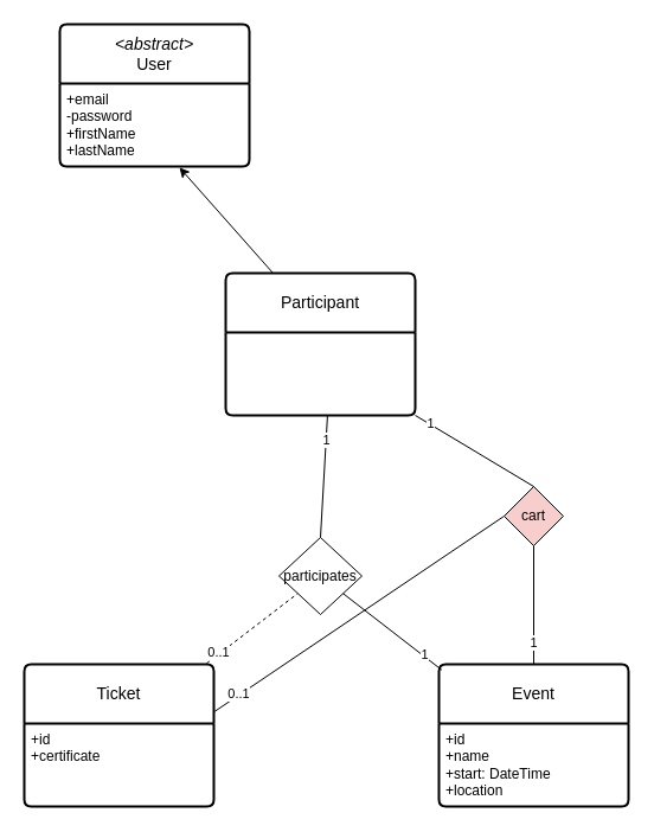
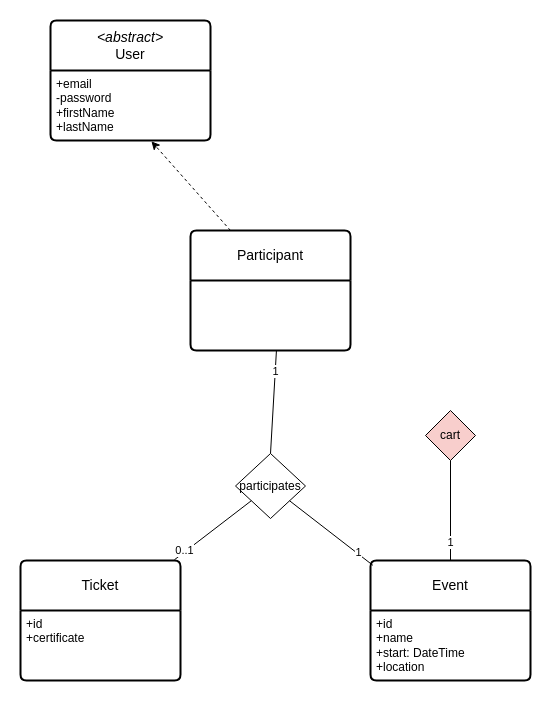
  <mxCell id="0" />
  <mxCell id="1" parent="0" />
  <mxCell id="2" value="&lt;i&gt;&amp;lt;abstract&amp;gt;&lt;/i&gt;&lt;br&gt;User" style="swimlane;childLayout=stackLayout;horizontal=1;startSize=50;horizontalStack=0;rounded=1;fontSize=14;fontStyle=0;strokeWidth=2;resizeParent=0;resizeLast=1;shadow=0;dashed=0;align=center;arcSize=4;whiteSpace=wrap;html=1;" vertex="1" parent="1"><mxGeometry x="50" y="20" width="160" height="120" as="geometry" /></mxCell>
  <mxCell id="3" value="+email&lt;br&gt;-password&lt;br&gt;+firstName&lt;br&gt;+lastName" style="align=left;strokeColor=none;fillColor=none;spacingLeft=4;fontSize=12;verticalAlign=top;resizable=0;rotatable=0;part=1;html=1;" vertex="1" parent="2"><mxGeometry y="50" width="160" height="70" as="geometry" /></mxCell>
  <mxCell id="4" value="Participant" style="swimlane;childLayout=stackLayout;horizontal=1;startSize=50;horizontalStack=0;rounded=1;fontSize=14;fontStyle=0;strokeWidth=2;resizeParent=0;resizeLast=1;shadow=0;dashed=0;align=center;arcSize=4;whiteSpace=wrap;html=1;" vertex="1" parent="1"><mxGeometry x="190" y="230" width="160" height="120" as="geometry" /></mxCell>
- <mxCell id="5" value="" style="endArrow=classic;html=1;rounded=0;entryX=0.631;entryY=1.012;entryDx=0;entryDy=0;entryPerimeter=0;exitX=0.25;exitY=0;exitDx=0;exitDy=0;" edge="1" parent="1" source="4" target="3"><mxGeometry width="50" height="50" relative="1" as="geometry"><mxPoint x="210" y="300" as="sourcePoint" /><mxPoint x="260" y="250" as="targetPoint" /></mxGeometry></mxCell>
+ <mxCell id="5" value="" style="endArrow=classic;html=1;rounded=0;entryX=0.631;entryY=1.012;entryDx=0;entryDy=0;entryPerimeter=0;exitX=0.25;exitY=0;exitDx=0;exitDy=0;dashed=1;" edge="1" parent="1" source="4" target="3"><mxGeometry width="50" height="50" relative="1" as="geometry"><mxPoint x="210" y="300" as="sourcePoint" /><mxPoint x="260" y="250" as="targetPoint" /></mxGeometry></mxCell>
  <mxCell id="6" value="Ticket" style="swimlane;childLayout=stackLayout;horizontal=1;startSize=50;horizontalStack=0;rounded=1;fontSize=14;fontStyle=0;strokeWidth=2;resizeParent=0;resizeLast=1;shadow=0;dashed=0;align=center;arcSize=4;whiteSpace=wrap;html=1;" vertex="1" parent="1"><mxGeometry x="20" y="560" width="160" height="120" as="geometry" /></mxCell>
  <mxCell id="7" value="+id&lt;br&gt;+certificate" style="align=left;strokeColor=none;fillColor=none;spacingLeft=4;fontSize=12;verticalAlign=top;resizable=0;rotatable=0;part=1;html=1;" vertex="1" parent="6"><mxGeometry y="50" width="160" height="70" as="geometry" /></mxCell>
  <mxCell id="8" value="Event" style="swimlane;childLayout=stackLayout;horizontal=1;startSize=50;horizontalStack=0;rounded=1;fontSize=14;fontStyle=0;strokeWidth=2;resizeParent=0;resizeLast=1;shadow=0;dashed=0;align=center;arcSize=4;whiteSpace=wrap;html=1;" vertex="1" parent="1"><mxGeometry x="370" y="560" width="160" height="120" as="geometry" /></mxCell>
  <mxCell id="9" value="+id&lt;br&gt;+name&lt;br&gt;+start: DateTime&lt;br&gt;+location" style="align=left;strokeColor=none;fillColor=none;spacingLeft=4;fontSize=12;verticalAlign=top;resizable=0;rotatable=0;part=1;html=1;" vertex="1" parent="8"><mxGeometry y="50" width="160" height="70" as="geometry" /></mxCell>
  <mxCell id="10" value="participates" style="rhombus;whiteSpace=wrap;html=1;" vertex="1" parent="1"><mxGeometry x="235" y="453" width="70" height="65" as="geometry" /></mxCell>
- <mxCell id="11" value="" style="endArrow=none;html=1;rounded=0;exitX=0.962;exitY=-0.006;exitDx=0;exitDy=0;exitPerimeter=0;dashed=1;" edge="1" parent="1" source="6" target="10"><mxGeometry width="50" height="50" relative="1" as="geometry"><mxPoint x="180" y="560" as="sourcePoint" /><mxPoint x="260" y="390" as="targetPoint" /></mxGeometry></mxCell>
+ <mxCell id="11" value="" style="endArrow=none;html=1;rounded=0;exitX=0.962;exitY=-0.006;exitDx=0;exitDy=0;exitPerimeter=0;" edge="1" parent="1" source="6" target="10"><mxGeometry width="50" height="50" relative="1" as="geometry"><mxPoint x="180" y="560" as="sourcePoint" /><mxPoint x="260" y="390" as="targetPoint" /></mxGeometry></mxCell>
  <mxCell id="12" value="0..1" style="edgeLabel;html=1;align=center;verticalAlign=middle;resizable=0;points=[];" vertex="1" connectable="0" parent="11"><mxGeometry x="-0.735" y="2" relative="1" as="geometry"><mxPoint as="offset" /></mxGeometry></mxCell>
  <mxCell id="13" value="" style="endArrow=none;html=1;rounded=0;entryX=0.537;entryY=1.007;entryDx=0;entryDy=0;exitX=0.5;exitY=0;exitDx=0;exitDy=0;entryPerimeter=0;" edge="1" parent="1" source="10"><mxGeometry width="50" height="50" relative="1" as="geometry"><mxPoint x="210" y="440" as="sourcePoint" /><mxPoint x="275.92" y="350.49" as="targetPoint" /></mxGeometry></mxCell>
  <mxCell id="14" value="1" style="edgeLabel;html=1;align=center;verticalAlign=middle;resizable=0;points=[];" vertex="1" connectable="0" parent="13"><mxGeometry x="0.624" relative="1" as="geometry"><mxPoint as="offset" /></mxGeometry></mxCell>
  <mxCell id="15" value="" style="endArrow=none;html=1;rounded=0;entryX=0.015;entryY=0.04;entryDx=0;entryDy=0;entryPerimeter=0;" edge="1" parent="1" source="10" target="8"><mxGeometry width="50" height="50" relative="1" as="geometry"><mxPoint x="210" y="440" as="sourcePoint" /><mxPoint x="260" y="390" as="targetPoint" /></mxGeometry></mxCell>
  <mxCell id="16" value="1" style="edgeLabel;html=1;align=center;verticalAlign=middle;resizable=0;points=[];" vertex="1" connectable="0" parent="15"><mxGeometry x="0.621" y="2" relative="1" as="geometry"><mxPoint y="1" as="offset" /></mxGeometry></mxCell>
  <mxCell id="17" value="cart" style="rhombus;whiteSpace=wrap;html=1;fillColor=#f8cecc;" vertex="1" parent="1"><mxGeometry x="425" y="410" width="50" height="50" as="geometry" /></mxCell>
- <mxCell id="18" value="" style="endArrow=none;html=1;rounded=0;entryX=1;entryY=1;entryDx=0;entryDy=0;exitX=0.5;exitY=0;exitDx=0;exitDy=0;" edge="1" parent="1" source="17" target="4"><mxGeometry width="50" height="50" relative="1" as="geometry"><mxPoint x="210" y="440" as="sourcePoint" /><mxPoint x="260" y="390" as="targetPoint" /></mxGeometry></mxCell>
- <mxCell id="19" value="1" style="edgeLabel;html=1;align=center;verticalAlign=middle;resizable=0;points=[];" vertex="1" connectable="0" parent="18"><mxGeometry x="0.758" y="-1" relative="1" as="geometry"><mxPoint as="offset" /></mxGeometry></mxCell>
  <mxCell id="20" value="" style="endArrow=none;html=1;rounded=0;entryX=0.5;entryY=1;entryDx=0;entryDy=0;exitX=0.5;exitY=0;exitDx=0;exitDy=0;" edge="1" parent="1" source="8" target="17"><mxGeometry width="50" height="50" relative="1" as="geometry"><mxPoint x="210" y="440" as="sourcePoint" /><mxPoint x="260" y="390" as="targetPoint" /></mxGeometry></mxCell>
  <mxCell id="21" value="1" style="edgeLabel;html=1;align=center;verticalAlign=middle;resizable=0;points=[];" vertex="1" connectable="0" parent="20"><mxGeometry x="-0.617" y="1" relative="1" as="geometry"><mxPoint as="offset" /></mxGeometry></mxCell>
- <mxCell id="22" value="" style="endArrow=none;html=1;rounded=0;exitX=1.005;exitY=0.331;exitDx=0;exitDy=0;exitPerimeter=0;entryX=0;entryY=0.5;entryDx=0;entryDy=0;" edge="1" parent="1" source="6" target="17"><mxGeometry width="50" height="50" relative="1" as="geometry"><mxPoint x="210" y="440" as="sourcePoint" /><mxPoint x="260" y="390" as="targetPoint" /></mxGeometry></mxCell>
- <mxCell id="23" value="0..1" style="edgeLabel;html=1;align=center;verticalAlign=middle;resizable=0;points=[];" vertex="1" connectable="0" parent="22"><mxGeometry x="-0.828" y="1" relative="1" as="geometry"><mxPoint as="offset" /></mxGeometry></mxCell>
